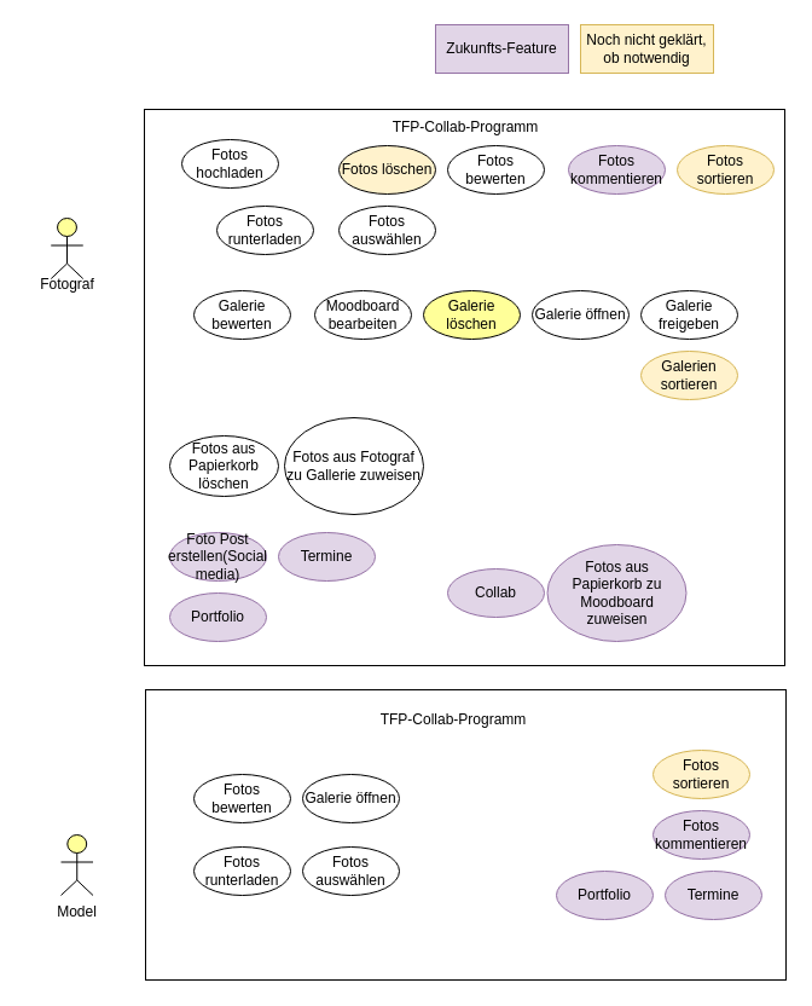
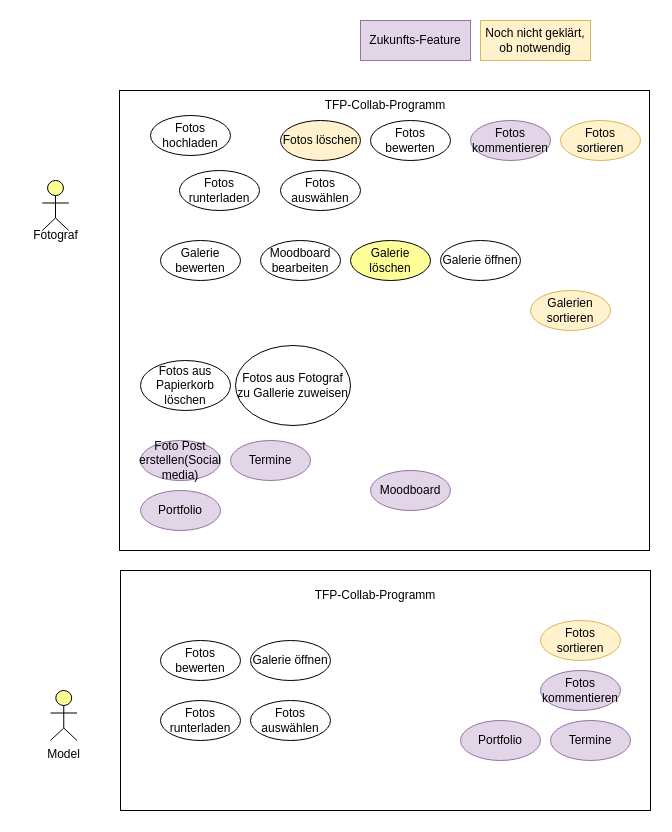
  <mxCell id="0" />
  <mxCell id="1" parent="0" />
  <mxCell id="2" value="" style="whiteSpace=wrap;html=1;" vertex="1" parent="1"><mxGeometry x="119" y="90" width="530" height="460" as="geometry" /></mxCell>
  <mxCell id="3" value="Fotos hochladen" style="ellipse;whiteSpace=wrap;html=1;" vertex="1" parent="1"><mxGeometry x="150" y="115" width="80" height="40" as="geometry" /></mxCell>
  <mxCell id="4" value="" style="group" vertex="1" connectable="0" parent="1"><mxGeometry x="20" y="180" width="70" height="70" as="geometry" /></mxCell>
  <mxCell id="5" value="" style="html=1;outlineConnect=0;whiteSpace=wrap;fillColor=#ffff99;verticalLabelPosition=bottom;verticalAlign=top;align=center;shape=mxgraph.archimate3.actor;" vertex="1" parent="4"><mxGeometry x="21.75" width="26.5" height="50" as="geometry" /></mxCell>
  <mxCell id="6" value="&lt;div&gt;Fotograf&lt;/div&gt;" style="text;html=1;align=center;verticalAlign=middle;resizable=0;points=[];autosize=1;strokeColor=none;fillColor=none;" vertex="1" parent="4"><mxGeometry y="40" width="70" height="30" as="geometry" /></mxCell>
  <mxCell id="7" value="&lt;div&gt;TFP-Collab-Programm&lt;/div&gt;" style="text;html=1;align=center;verticalAlign=middle;whiteSpace=wrap;rounded=0;" vertex="1" parent="1"><mxGeometry x="320" y="90" width="130" height="30" as="geometry" /></mxCell>
  <mxCell id="8" value="Fotos löschen" style="ellipse;whiteSpace=wrap;html=1;fillColor=#fff2cc;" vertex="1" parent="1"><mxGeometry x="280" y="120" width="80" height="40" as="geometry" /></mxCell>
  <mxCell id="9" value="Galerie bewerten" style="ellipse;whiteSpace=wrap;html=1;" vertex="1" parent="1"><mxGeometry x="160" y="240" width="80" height="40" as="geometry" /></mxCell>
  <mxCell id="10" value="Moodboard bearbeiten" style="ellipse;whiteSpace=wrap;html=1;" vertex="1" parent="1"><mxGeometry x="260" y="240" width="80" height="40" as="geometry" /></mxCell>
  <mxCell id="11" value="Galerie löschen" style="ellipse;whiteSpace=wrap;html=1;fillColor=#ffff99;" vertex="1" parent="1"><mxGeometry x="350" y="240" width="80" height="40" as="geometry" /></mxCell>
  <mxCell id="12" value="Fotos sortieren" style="ellipse;whiteSpace=wrap;html=1;labelBackgroundColor=none;fillColor=#fff2cc;strokeColor=#d6b656;" vertex="1" parent="1"><mxGeometry x="560" y="120" width="80" height="40" as="geometry" /></mxCell>
  <mxCell id="13" value="Noch nicht geklärt, ob notwendig" style="text;html=1;align=center;verticalAlign=middle;whiteSpace=wrap;rounded=0;fillColor=#fff2cc;strokeColor=#d6b656;" vertex="1" parent="1"><mxGeometry x="480" y="20" width="110" height="40" as="geometry" /></mxCell>
- <mxCell id="14" value="Galerie freigeben" style="ellipse;whiteSpace=wrap;html=1;" vertex="1" parent="1"><mxGeometry x="530" y="240" width="80" height="40" as="geometry" /></mxCell>
  <mxCell id="15" value="Galerie öffnen" style="ellipse;whiteSpace=wrap;html=1;" vertex="1" parent="1"><mxGeometry x="440" y="240" width="80" height="40" as="geometry" /></mxCell>
  <mxCell id="16" value="Foto Post erstellen(Social media)" style="ellipse;whiteSpace=wrap;html=1;labelBackgroundColor=none;fillColor=#e1d5e7;strokeColor=#9673a6;" vertex="1" parent="1"><mxGeometry x="140" y="440" width="80" height="40" as="geometry" /></mxCell>
  <mxCell id="17" value="Zukunfts-Feature" style="text;html=1;align=center;verticalAlign=middle;whiteSpace=wrap;rounded=0;fillColor=#e1d5e7;strokeColor=#9673a6;" vertex="1" parent="1"><mxGeometry x="360" y="20" width="110" height="40" as="geometry" /></mxCell>
  <mxCell id="18" value="Galerien sortieren" style="ellipse;whiteSpace=wrap;html=1;labelBackgroundColor=none;fillColor=#fff2cc;strokeColor=#d6b656;" vertex="1" parent="1"><mxGeometry x="530" y="290" width="80" height="40" as="geometry" /></mxCell>
  <mxCell id="19" value="Termine" style="ellipse;whiteSpace=wrap;html=1;fillColor=#e1d5e7;strokeColor=#9673a6;" vertex="1" parent="1"><mxGeometry x="230" y="440" width="80" height="40" as="geometry" /></mxCell>
- <mxCell id="20" value="Collab" style="ellipse;whiteSpace=wrap;html=1;fillColor=#e1d5e7;strokeColor=#9673a6;" vertex="1" parent="1"><mxGeometry x="370" y="470" width="80" height="40" as="geometry" /></mxCell>
+ <mxCell id="20" value="Moodboard" style="ellipse;whiteSpace=wrap;html=1;fillColor=#e1d5e7;strokeColor=#9673a6;" vertex="1" parent="1"><mxGeometry x="370" y="470" width="80" height="40" as="geometry" /></mxCell>
  <mxCell id="21" value="Portfolio" style="ellipse;whiteSpace=wrap;html=1;fillColor=#e1d5e7;strokeColor=#9673a6;" vertex="1" parent="1"><mxGeometry x="140" y="490" width="80" height="40" as="geometry" /></mxCell>
  <mxCell id="22" value="Fotos bewerten" style="ellipse;whiteSpace=wrap;html=1;" vertex="1" parent="1"><mxGeometry x="370" y="120" width="80" height="40" as="geometry" /></mxCell>
  <mxCell id="23" value="Model" style="html=1;outlineConnect=0;whiteSpace=wrap;fillColor=#ffff99;verticalLabelPosition=bottom;verticalAlign=top;align=center;shape=mxgraph.archimate3.actor;" vertex="1" parent="1"><mxGeometry x="50" y="690" width="26.5" height="50" as="geometry" /></mxCell>
  <mxCell id="24" value="" style="whiteSpace=wrap;html=1;perimeter=rectanglePerimeter;" vertex="1" parent="1"><mxGeometry x="120" y="570" width="530" height="240" as="geometry" /></mxCell>
  <mxCell id="25" value="Fotos runterladen" style="ellipse;whiteSpace=wrap;html=1;" vertex="1" parent="1"><mxGeometry x="160" y="700" width="80" height="40" as="geometry" /></mxCell>
  <mxCell id="26" value="Galerie öffnen" style="ellipse;whiteSpace=wrap;html=1;" vertex="1" parent="1"><mxGeometry x="250" y="640" width="80" height="40" as="geometry" /></mxCell>
  <mxCell id="27" value="Fotos sortieren" style="ellipse;whiteSpace=wrap;html=1;labelBackgroundColor=none;fillColor=#fff2cc;strokeColor=#d6b656;" vertex="1" parent="1"><mxGeometry x="540" y="620" width="80" height="40" as="geometry" /></mxCell>
  <mxCell id="28" value="Fotos bewerten" style="ellipse;whiteSpace=wrap;html=1;" vertex="1" parent="1"><mxGeometry x="160" y="640" width="80" height="40" as="geometry" /></mxCell>
  <mxCell id="29" value="Fotos runterladen" style="ellipse;whiteSpace=wrap;html=1;" vertex="1" parent="1"><mxGeometry x="179" y="170" width="80" height="40" as="geometry" /></mxCell>
  <mxCell id="30" value="&lt;div&gt;TFP-Collab-Programm&lt;/div&gt;" style="text;html=1;align=center;verticalAlign=middle;whiteSpace=wrap;rounded=0;" vertex="1" parent="1"><mxGeometry x="310" y="580" width="130" height="30" as="geometry" /></mxCell>
  <mxCell id="31" value="Fotos kommentieren" style="ellipse;whiteSpace=wrap;html=1;fillColor=#e1d5e7;strokeColor=#9673a6;" vertex="1" parent="1"><mxGeometry x="470" y="120" width="80" height="40" as="geometry" /></mxCell>
  <mxCell id="32" value="Fotos kommentieren" style="ellipse;whiteSpace=wrap;html=1;fillColor=#e1d5e7;strokeColor=#9673a6;" vertex="1" parent="1"><mxGeometry x="540" y="670" width="80" height="40" as="geometry" /></mxCell>
  <mxCell id="33" value="Fotos auswählen" style="ellipse;whiteSpace=wrap;html=1;" vertex="1" parent="1"><mxGeometry x="280" y="170" width="80" height="40" as="geometry" /></mxCell>
  <mxCell id="34" value="Fotos auswählen" style="ellipse;whiteSpace=wrap;html=1;" vertex="1" parent="1"><mxGeometry x="250" y="700" width="80" height="40" as="geometry" /></mxCell>
  <mxCell id="35" value="Termine" style="ellipse;whiteSpace=wrap;html=1;fillColor=#e1d5e7;strokeColor=#9673a6;" vertex="1" parent="1"><mxGeometry x="550" y="720" width="80" height="40" as="geometry" /></mxCell>
  <mxCell id="36" value="Portfolio" style="ellipse;whiteSpace=wrap;html=1;fillColor=#e1d5e7;strokeColor=#9673a6;" vertex="1" parent="1"><mxGeometry x="460" y="720" width="80" height="40" as="geometry" /></mxCell>
  <mxCell id="37" value="Fotos aus Papierkorb löschen" style="ellipse;whiteSpace=wrap;html=1;" vertex="1" parent="1"><mxGeometry x="140" y="360" width="90" height="50" as="geometry" /></mxCell>
  <mxCell id="38" value="Fotos aus Fotograf zu Gallerie zuweisen" style="ellipse;whiteSpace=wrap;html=1;" vertex="1" parent="1"><mxGeometry x="235" y="345" width="115" height="80" as="geometry" /></mxCell>
- <mxCell id="39" value="Fotos aus Papierkorb zu Moodboard zuweisen" style="ellipse;whiteSpace=wrap;html=1;fillColor=#e1d5e7;strokeColor=#9673a6;" vertex="1" parent="1"><mxGeometry x="452.5" y="450" width="115" height="80" as="geometry" /></mxCell>
